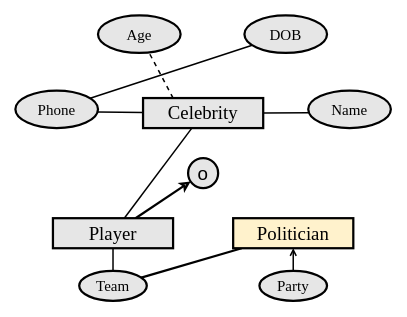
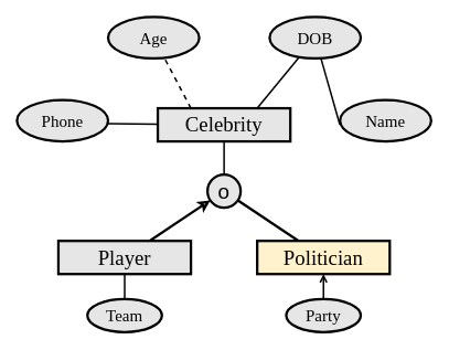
  <mxCell id="0" />
  <mxCell id="1" parent="0" />
  <mxCell id="2" value="" style="rounded=0;orthogonalLoop=1;jettySize=auto;html=1;fontFamily=Ubuntu Mono;fontSize=20;endArrow=none;endFill=0;strokeWidth=2;exitX=0.25;exitY=0;exitDx=0;exitDy=0;dashed=1;" parent="1" source="4" target="5" edge="1"><mxGeometry relative="1" as="geometry" /></mxCell>
- <mxCell id="3" value="" style="rounded=0;orthogonalLoop=1;jettySize=auto;html=1;strokeWidth=2;endArrow=none;endFill=0;" edge="1" parent="1" source="4" target="13"><mxGeometry relative="1" as="geometry" /></mxCell>
+ <mxCell id="3" value="" style="rounded=0;orthogonalLoop=1;jettySize=auto;html=1;strokeWidth=2;endArrow=none;endFill=0;" edge="1" parent="1" source="4" target="20"><mxGeometry relative="1" as="geometry" /></mxCell>
  <mxCell id="4" value="Celebrity" style="whiteSpace=wrap;html=1;fontSize=25;fontFamily=Ubuntu Mono;fillColor=#E6E6E6;fillStyle=solid;strokeWidth=3;" parent="1" vertex="1"><mxGeometry x="190" y="130" width="160" height="40" as="geometry" /></mxCell>
  <mxCell id="5" value="Age" style="ellipse;whiteSpace=wrap;html=1;fillStyle=solid;strokeWidth=3;fontFamily=Ubuntu Mono;fontSize=20;fillColor=#E6E6E6;" parent="1" vertex="1"><mxGeometry x="130" y="20" width="110" height="50" as="geometry" /></mxCell>
- <mxCell id="6" style="edgeStyle=none;rounded=0;orthogonalLoop=1;jettySize=auto;html=1;strokeWidth=2;fontFamily=Ubuntu Mono;fontSize=20;endArrow=none;endFill=0;" parent="1" source="7" target="11" edge="1"><mxGeometry relative="1" as="geometry" /></mxCell>
+ <mxCell id="6" style="edgeStyle=none;rounded=0;orthogonalLoop=1;jettySize=auto;html=1;entryX=0.75;entryY=0;entryDx=0;entryDy=0;strokeWidth=2;fontFamily=Ubuntu Mono;fontSize=20;endArrow=none;endFill=0;" parent="1" source="7" target="4" edge="1"><mxGeometry relative="1" as="geometry" /></mxCell>
  <mxCell id="7" value="DOB" style="ellipse;whiteSpace=wrap;html=1;fillStyle=solid;strokeWidth=3;fontFamily=Ubuntu Mono;fontSize=20;fillColor=#E6E6E6;fontStyle=0;horizontal=1;verticalAlign=middle;" parent="1" vertex="1"><mxGeometry x="325" y="20" width="110" height="50" as="geometry" /></mxCell>
- <mxCell id="8" value="" style="edgeStyle=none;rounded=0;orthogonalLoop=1;jettySize=auto;html=1;strokeWidth=2;fontFamily=Ubuntu Mono;fontSize=20;endArrow=none;endFill=0;exitX=-0.003;exitY=0.592;exitDx=0;exitDy=0;exitPerimeter=0;" parent="1" source="9" target="4" edge="1"><mxGeometry relative="1" as="geometry" /></mxCell>
+ <mxCell id="8" value="" style="edgeStyle=none;rounded=0;orthogonalLoop=1;jettySize=auto;html=1;strokeWidth=2;fontFamily=Ubuntu Mono;fontSize=20;endArrow=none;endFill=0;exitX=-0.003;exitY=0.592;exitDx=0;exitDy=0;exitPerimeter=0;" parent="1" source="9" target="7" edge="1"><mxGeometry relative="1" as="geometry" /></mxCell>
  <mxCell id="9" value="Name" style="ellipse;whiteSpace=wrap;html=1;fillStyle=solid;strokeWidth=3;fontFamily=Ubuntu Mono;fontSize=20;fillColor=#E6E6E6;" parent="1" vertex="1"><mxGeometry x="410" y="120" width="110" height="50" as="geometry" /></mxCell>
  <mxCell id="10" value="" style="edgeStyle=none;rounded=0;orthogonalLoop=1;jettySize=auto;html=1;strokeWidth=2;fontFamily=Ubuntu Mono;fontSize=20;endArrow=none;endFill=0;exitX=0.999;exitY=0.573;exitDx=0;exitDy=0;exitPerimeter=0;" parent="1" source="11" target="4" edge="1"><mxGeometry relative="1" as="geometry" /></mxCell>
  <mxCell id="11" value="Phone" style="ellipse;whiteSpace=wrap;html=1;fillStyle=solid;strokeWidth=3;fontFamily=Ubuntu Mono;fontSize=20;fillColor=#E6E6E6;" parent="1" vertex="1"><mxGeometry x="20" y="120" width="110" height="50" as="geometry" /></mxCell>
  <mxCell id="12" style="rounded=0;orthogonalLoop=1;jettySize=auto;html=1;endArrow=classic;endFill=0;strokeWidth=3;" parent="1" source="13" target="20" edge="1"><mxGeometry relative="1" as="geometry" /></mxCell>
  <mxCell id="13" value="Player" style="whiteSpace=wrap;html=1;fontSize=25;fontFamily=Ubuntu Mono;fillColor=#E6E6E6;fillStyle=solid;strokeWidth=3;" parent="1" vertex="1"><mxGeometry x="70" y="290" width="160" height="40" as="geometry" /></mxCell>
- <mxCell id="14" style="orthogonalLoop=1;jettySize=auto;html=1;endArrow=none;endFill=0;strokeWidth=3;rounded=0;" parent="1" source="15" target="17" edge="1"><mxGeometry relative="1" as="geometry" /></mxCell>
+ <mxCell id="14" style="orthogonalLoop=1;jettySize=auto;html=1;endArrow=none;endFill=0;strokeWidth=3;rounded=0;" parent="1" source="15" target="20" edge="1"><mxGeometry relative="1" as="geometry" /></mxCell>
  <mxCell id="15" value="Politician" style="whiteSpace=wrap;html=1;fontSize=25;fontFamily=Ubuntu Mono;fillColor=#fff2cc;fillStyle=solid;strokeWidth=3;" parent="1" vertex="1"><mxGeometry x="310" y="290" width="160" height="40" as="geometry" /></mxCell>
  <mxCell id="16" value="" style="edgeStyle=none;rounded=0;orthogonalLoop=1;jettySize=auto;html=1;strokeWidth=2;fontFamily=Ubuntu Mono;fontSize=19;endArrow=none;endFill=0;" parent="1" source="17" target="13" edge="1"><mxGeometry relative="1" as="geometry" /></mxCell>
  <mxCell id="17" value="Team" style="ellipse;whiteSpace=wrap;html=1;fillStyle=solid;strokeWidth=3;fontFamily=Ubuntu Mono;fontSize=20;fillColor=#E6E6E6;" parent="1" vertex="1"><mxGeometry x="105" y="360" width="90" height="40" as="geometry" /></mxCell>
  <mxCell id="18" value="" style="edgeStyle=none;rounded=0;orthogonalLoop=1;jettySize=auto;html=1;strokeWidth=2;fontFamily=Ubuntu Mono;fontSize=19;endArrow=open;endFill=0;" parent="1" source="19" target="15" edge="1"><mxGeometry relative="1" as="geometry" /></mxCell>
  <mxCell id="19" value="Party" style="ellipse;whiteSpace=wrap;html=1;fillStyle=solid;strokeWidth=3;fontFamily=Ubuntu Mono;fontSize=20;fillColor=#E6E6E6;" parent="1" vertex="1"><mxGeometry x="345" y="360" width="90" height="40" as="geometry" /></mxCell>
  <mxCell id="20" value="o" style="ellipse;whiteSpace=wrap;html=1;aspect=fixed;fillColor=#E6E6E6;strokeWidth=3;fontSize=25;" parent="1" vertex="1"><mxGeometry x="250" y="210" width="40" height="40" as="geometry" /></mxCell>
